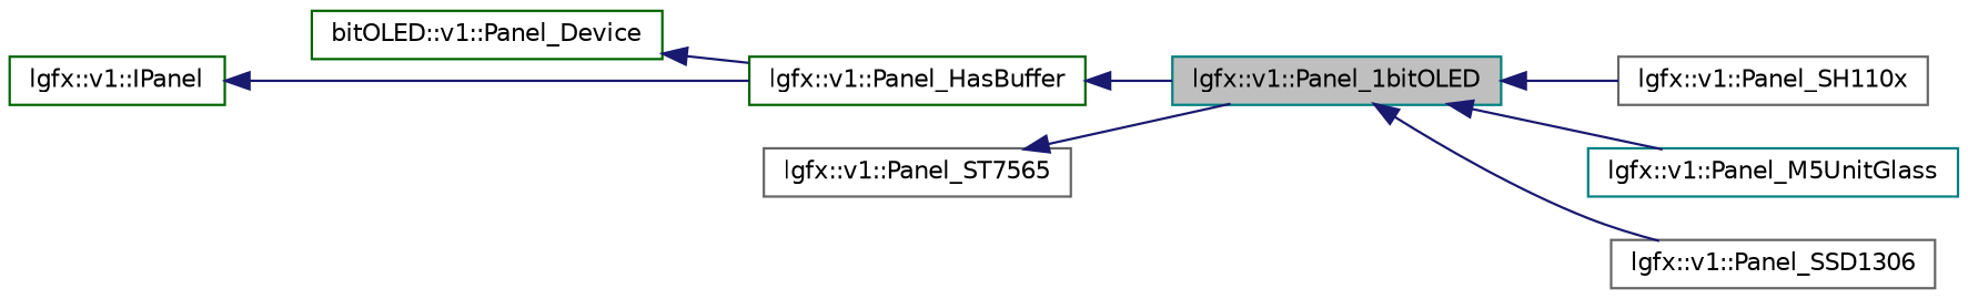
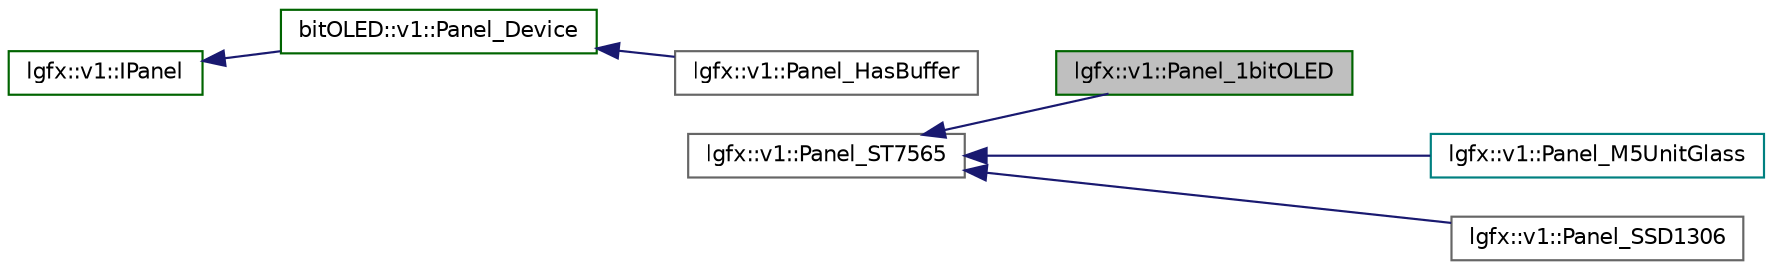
  digraph {
    rankdir=LR
    node [color=gray40 fillcolor=white fontname=Helvetica fontsize=10 shape=record style=filled]
    edge [color=midnightblue dir=back fontname=Helvetica fontsize=10 labelfontname=Helvetica labelfontsize=10 style=solid]
-   n1 [color=teal fillcolor=grey75 fontcolor=black height=0.2 label="lgfx::v1::Panel_1bitOLED" width=0.4]
+   n1 [color=darkgreen fillcolor=grey75 fontcolor=black height=0.2 label="lgfx::v1::Panel_1bitOLED" width=0.4]
    n2 [color=teal height=0.2 label="lgfx::v1::Panel_M5UnitGlass" width=0.4]
-   n3 [height=0.2 label="lgfx::v1::Panel_SH110x" width=0.4]
    n4 [height=0.2 label="lgfx::v1::Panel_SSD1306" width=0.4]
    n5 [height=0.2 label="lgfx::v1::Panel_ST7565" width=0.4]
-   n6 [color=darkgreen height=0.2 label="lgfx::v1::Panel_HasBuffer" width=0.4]
+   n6 [height=0.2 label="lgfx::v1::Panel_HasBuffer" width=0.4]
    n7 [color=darkgreen height=0.2 label="bitOLED::v1::Panel_Device" width=0.4]
    n8 [color=darkgreen height=0.2 label="lgfx::v1::IPanel" width=0.4]
-   n1 -> n2
-   n1 -> n3
-   n1 -> n4
+   n5 -> n2
+   n5 -> n4
    n5 -> n1
-   n6 -> n1
    n7 -> n6
-   n8 -> n6
+   n8 -> n7
  }
